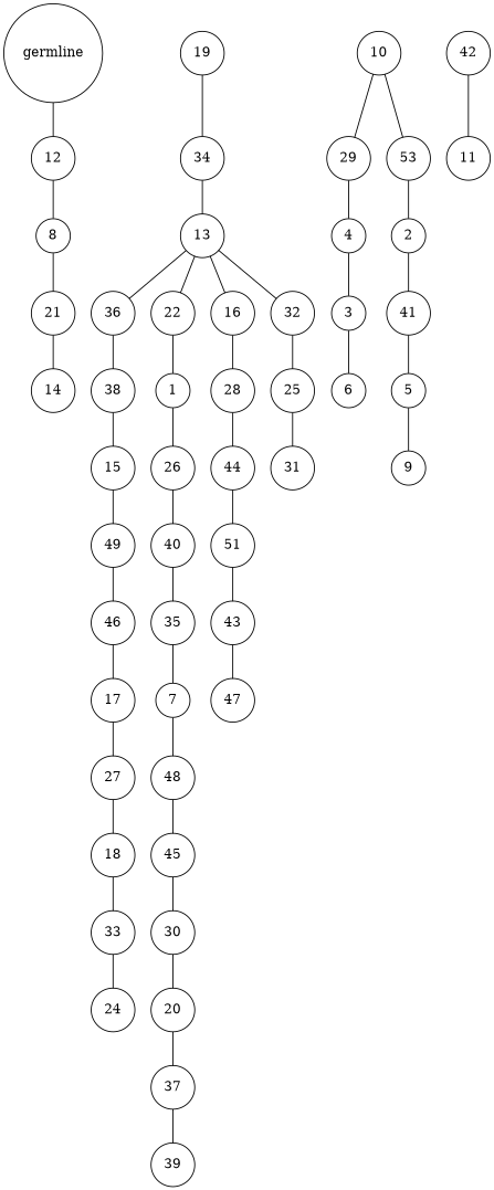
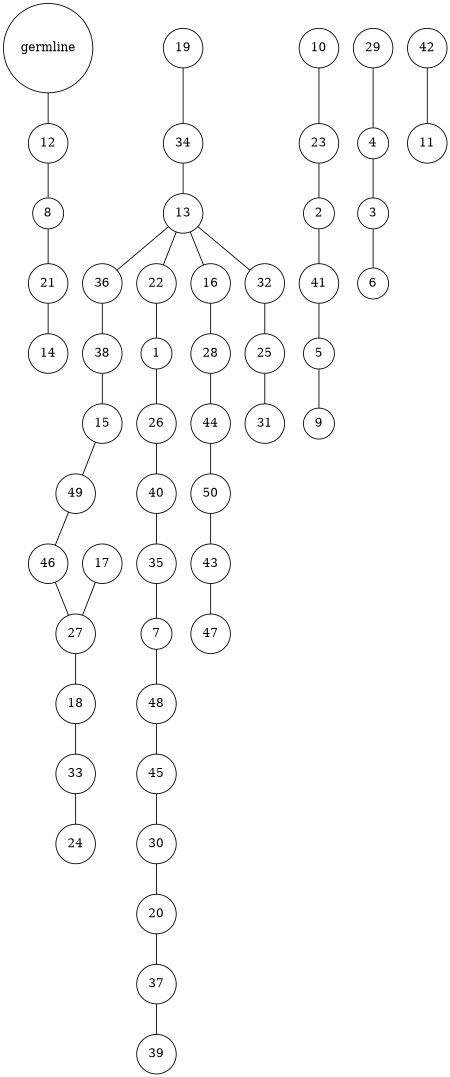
  graph {
    rankdir=UD
    splines=line
    node [shape=circle]
    n1 [label=germline]
    n2 [label=12]
    n3 [label=8]
    n4 [label=21]
    n5 [label=14]
    n6 [label=19]
    n7 [label=34]
    n8 [label=13]
    n9 [label=36]
    n10 [label=22]
    n11 [label=16]
    n12 [label=32]
    n13 [label=38]
    n14 [label=1]
    n15 [label=28]
    n16 [label=25]
    n17 [label=15]
    n18 [label=49]
    n19 [label=46]
    n20 [label=17]
    n21 [label=27]
    n22 [label=18]
    n23 [label=33]
    n24 [label=24]
    n25 [label=26]
    n26 [label=40]
    n27 [label=35]
    n28 [label=7]
    n29 [label=48]
    n30 [label=45]
    n31 [label=30]
    n32 [label=10]
    n33 [label=29]
-   n34 [label=53]
+   n34 [label=23]
    n35 [label=20]
    n36 [label=4]
    n37 [label=2]
    n38 [label=3]
    n39 [label=6]
    n40 [label=41]
    n41 [label=5]
    n42 [label=9]
    n43 [label=42]
    n44 [label=11]
    n45 [label=37]
    n46 [label=39]
    n47 [label=44]
-   n48 [label=51]
+   n48 [label=50]
    n49 [label=43]
    n50 [label=47]
    n51 [label=31]
    n1 -- n2
    n2 -- n3
    n3 -- n4
    n4 -- n5
    n6 -- n7
    n7 -- n8
    n8 -- n9
    n8 -- n10
    n8 -- n11
    n8 -- n12
    n9 -- n13
    n10 -- n14
    n11 -- n15
    n12 -- n16
    n13 -- n17
    n14 -- n25
    n15 -- n47
    n16 -- n51
    n17 -- n18
    n18 -- n19
-   n19 -- n20
+   n19 -- n21
    n20 -- n21
    n21 -- n22
    n22 -- n23
    n23 -- n24
    n25 -- n26
    n26 -- n27
    n27 -- n28
    n28 -- n29
    n29 -- n30
    n30 -- n31
    n31 -- n35
-   n32 -- n33
    n32 -- n34
    n33 -- n36
    n34 -- n37
    n35 -- n45
    n36 -- n38
    n37 -- n40
    n38 -- n39
    n40 -- n41
    n41 -- n42
    n43 -- n44
    n45 -- n46
    n47 -- n48
    n48 -- n49
    n49 -- n50
  }
